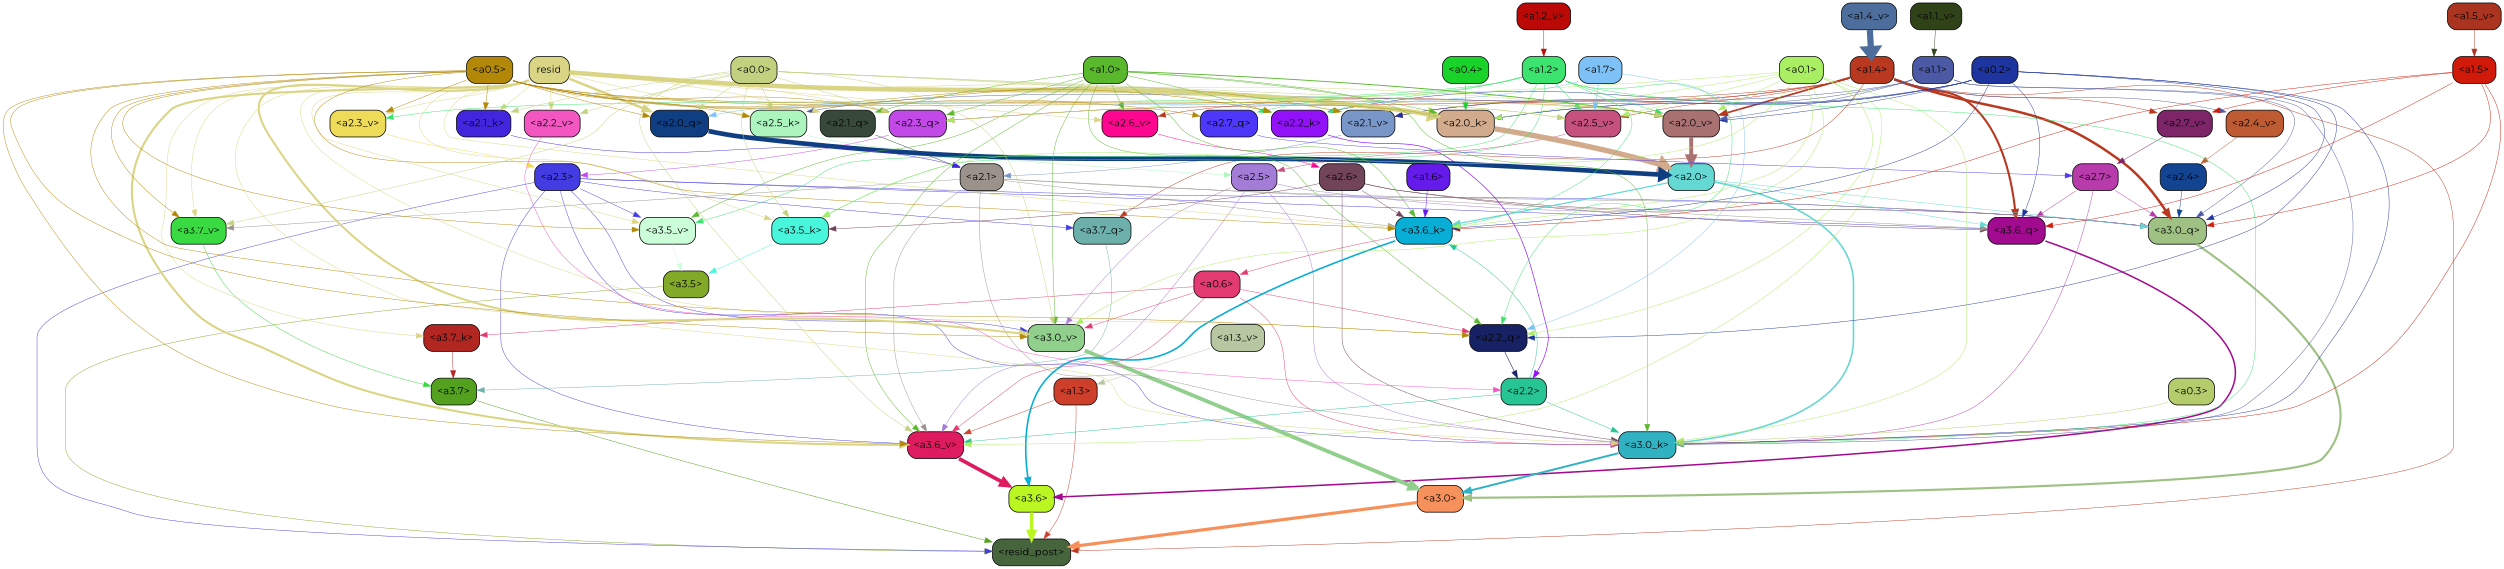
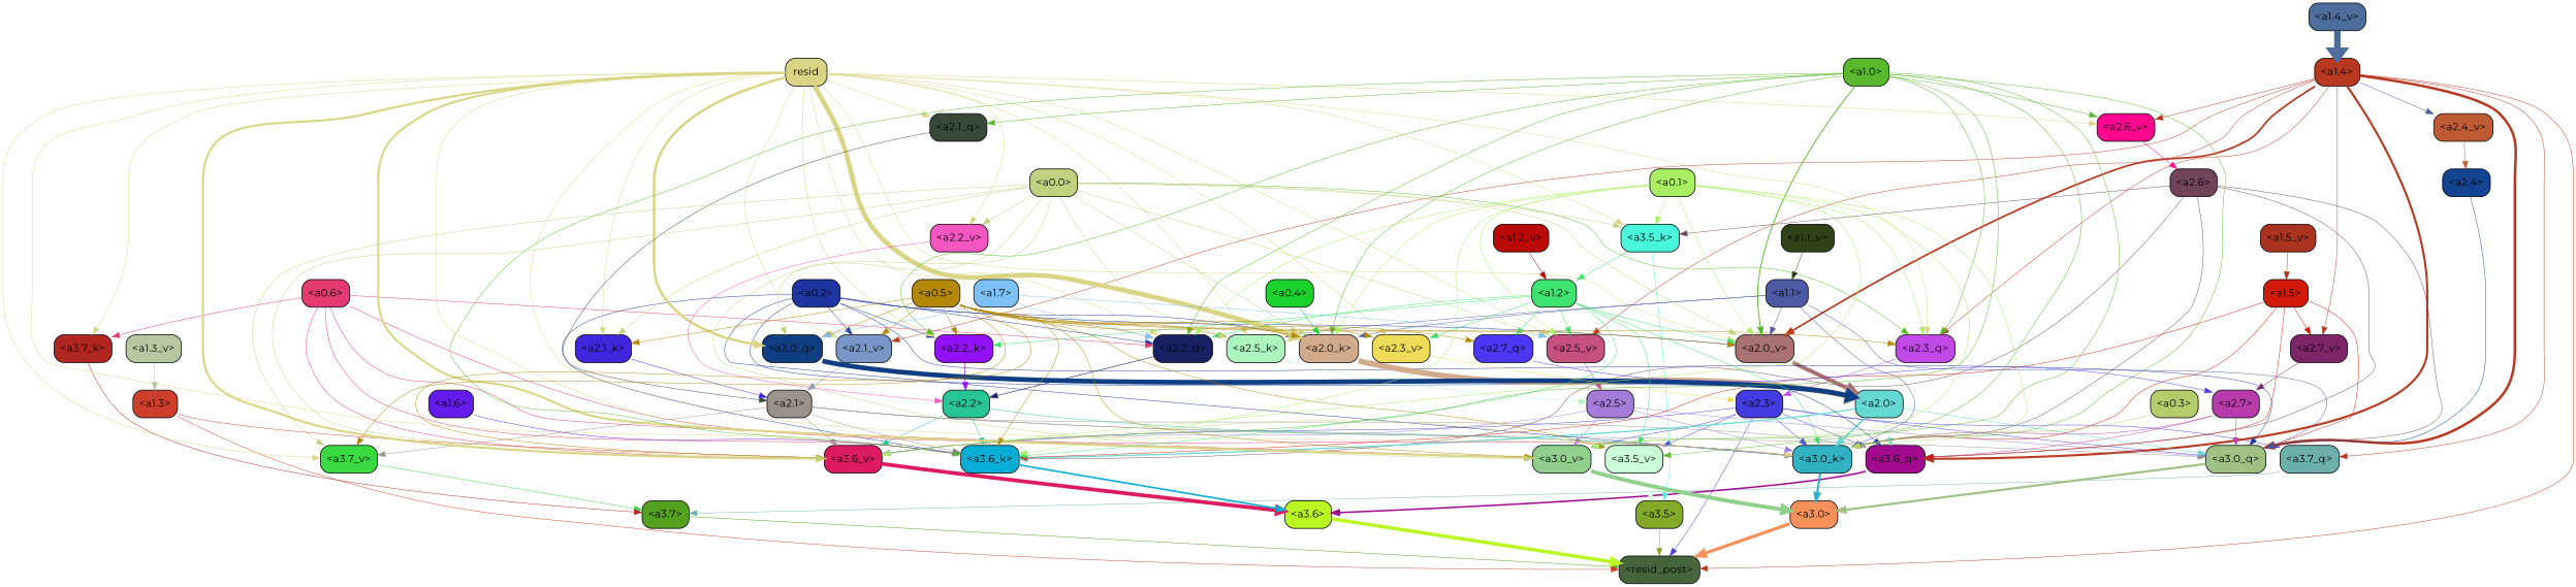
  strict digraph {
    fontname=Montserrat
    splines=true
    node [color=black fontname=Montserrat shape=box style="filled, rounded"]
    edge [color="#dad584" fontname=Montserrat penwidth=0.6]
    "<a3.7>" [fillcolor="#54a01f"]
    "<resid_post>" [fillcolor="#46653d"]
    "<a3.6>" [fillcolor="#b9f622"]
    "<a3.5>" [fillcolor="#83a928"]
    "<a3.0>" [fillcolor="#f7915b"]
    "<a2.3>" [fillcolor="#443ce3"]
    "<a3.7_q>" [fillcolor="#6cafab"]
    "<a3.6_q>" [fillcolor="#a20a90"]
    "<a3.0_q>" [fillcolor="#9fc184"]
    "<a3.0_k>" [fillcolor="#30b2c3"]
    "<a3.6_v>" [fillcolor="#dd1b5e"]
    "<a3.5_v>" [fillcolor="#cbfdd8"]
    "<a3.0_v>" [fillcolor="#91cf8d"]
    "<a1.4>" [fillcolor="#b83820"]
    "<a2.3_q>" [fillcolor="#c249e8"]
    "<a2.7_v>" [fillcolor="#7e2569"]
    "<a2.6_v>" [fillcolor="#fe068f"]
    "<a2.5_v>" [fillcolor="#c6517f"]
    "<a2.4_v>" [fillcolor="#bf5b33"]
    "<a2.1_v>" [fillcolor="#7996c9"]
    "<a2.0_v>" [fillcolor="#a97172"]
    "<a2.7>" [fillcolor="#b83bab"]
    "<a2.6>" [fillcolor="#72445a"]
    "<a2.5>" [fillcolor="#a37cd7"]
    "<a2.4>" [fillcolor="#124492"]
    "<a2.1>" [fillcolor="#9b938b"]
    "<a2.0>" [fillcolor="#65d8d4"]
    "<a3.6_k>" [fillcolor="#08aed6"]
    "<a3.5_k>" [fillcolor="#48f6dc"]
    "<a3.7_v>" [fillcolor="#39da42"]
    "<a1.3>" [fillcolor="#cd3f2a"]
    "<a3.7_k>" [fillcolor="#b22621"]
    "<a1.5>" [fillcolor="#d11a0a"]
    "<a0.2>" [fillcolor="#1e359f"]
    "<a2.2_q>" [fillcolor="#172265"]
    "<a2.2_k>" [fillcolor="#9211f9"]
    "<a2.0_k>" [fillcolor="#d2aa8c"]
    "<a2.2>" [fillcolor="#27c594"]
    "<a1.1>" [fillcolor="#4c5aa5"]
    "<a2.5_k>" [fillcolor="#adf5be"]
    "<a0.6>" [fillcolor="#e23a71"]
    n42 [fillcolor="#dad584" label=resid]
    "<a2.1_q>" [fillcolor="#374a3a"]
    "<a2.0_q>" [fillcolor="#0f3e82"]
    "<a2.1_k>" [fillcolor="#4126de"]
    "<a2.3_v>" [fillcolor="#eedb57"]
    "<a2.2_v>" [fillcolor="#f355c1"]
    "<a1.6>" [fillcolor="#651be9"]
    "<a1.2>" [fillcolor="#3de36f"]
    "<a2.7_q>" [fillcolor="#4d37f8"]
    "<a1.0>" [fillcolor="#59b82c"]
    "<a0.5>" [fillcolor="#b38808"]
    "<a0.1>" [fillcolor="#a9ee63"]
    "<a0.0>" [fillcolor="#c1d180"]
    "<a0.3>" [fillcolor="#b4cc6b"]
    "<a1.7>" [fillcolor="#7ec1f6"]
    "<a0.4>" [fillcolor="#19d32a"]
    "<a1.5_v>" [fillcolor="#ab3420"]
    "<a1.4_v>" [fillcolor="#4d6e9c"]
    "<a1.3_v>" [fillcolor="#b6c7a1"]
    "<a1.2_v>" [fillcolor="#ba0906"]
    "<a1.1_v>" [fillcolor="#304218"]
    "<a3.7>" -> "<resid_post>" [color="#54a01f" penwidth=0.6239100098609924]
    "<a3.6>" -> "<resid_post>" [color="#b9f622" penwidth=4.569062113761902]
    "<a3.5>" -> "<resid_post>" [color="#83a928"]
    "<a3.0>" -> "<resid_post>" [color="#f7915b" penwidth=4.283544182777405]
    "<a2.3>" -> "<resid_post>" [color="#443ce3"]
    "<a2.3>" -> "<a3.7_q>" [color="#443ce3"]
    "<a2.3>" -> "<a3.6_q>" [color="#443ce3"]
    "<a2.3>" -> "<a3.0_q>" [color="#443ce3"]
    "<a2.3>" -> "<a3.0_k>" [color="#443ce3"]
    "<a2.3>" -> "<a3.6_v>" [color="#443ce3"]
    "<a2.3>" -> "<a3.5_v>" [color="#443ce3"]
    "<a2.3>" -> "<a3.0_v>" [color="#443ce3"]
    "<a3.7_q>" -> "<a3.7>" [color="#6cafab"]
    "<a3.6_q>" -> "<a3.6>" [color="#a20a90" penwidth=2.0347584784030914]
    "<a3.0_q>" -> "<a3.0>" [color="#9fc184" penwidth=2.8635367155075073]
    "<a3.0_k>" -> "<a3.0>" [color="#30b2c3" penwidth=2.632905662059784]
    "<a3.6_v>" -> "<a3.6>" [color="#dd1b5e" penwidth=4.981305837631226]
    "<a3.5_v>" -> "<a3.5>" [color="#cbfdd8"]
    "<a3.0_v>" -> "<a3.0>" [color="#91cf8d" penwidth=5.168330669403076]
    "<a1.4>" -> "<resid_post>" [color="#b83820"]
    "<a1.4>" -> "<a3.7_q>" [color="#b83820"]
    "<a1.4>" -> "<a3.6_q>" [color="#b83820" penwidth=2.7934007048606873]
    "<a1.4>" -> "<a3.0_q>" [color="#b83820" penwidth=3.340754985809326]
    "<a1.4>" -> "<a2.3_q>" [color="#b83820"]
    "<a1.4>" -> "<a2.7_v>" [color="#b83820"]
    "<a1.4>" -> "<a2.6_v>" [color="#b83820"]
    "<a1.4>" -> "<a2.5_v>" [color="#b83820"]
    "<a1.4>" -> "<a2.4_v>" [color="#4c5aa5"]
    "<a1.4>" -> "<a2.1_v>" [color="#b83820"]
    "<a1.4>" -> "<a2.0_v>" [color="#b83820" penwidth=2.268759250640869]
    "<a2.3_q>" -> "<a2.3>" [color="#c249e8"]
    "<a2.7_v>" -> "<a2.7>" [color="#7e2569"]
    "<a2.6_v>" -> "<a2.6>" [color="#fe068f"]
    "<a2.5_v>" -> "<a2.5>" [color="#c6517f"]
    "<a2.4_v>" -> "<a2.4>" [color="#bf5b33"]
    "<a2.1_v>" -> "<a2.1>" [color="#7996c9"]
    "<a2.0_v>" -> "<a2.0>" [color="#a97172" penwidth=5.231471925973892]
    "<a2.7>" -> "<a3.6_q>" [color="#b83bab"]
    "<a2.7>" -> "<a3.0_q>" [color="#b83bab"]
    "<a2.7>" -> "<a3.0_k>" [color="#b83bab"]
    "<a2.6>" -> "<a3.6_q>" [color="#72445a"]
    "<a2.6>" -> "<a3.0_q>" [color="#72445a"]
    "<a2.6>" -> "<a3.0_k>" [color="#72445a"]
    "<a2.6>" -> "<a3.6_k>" [color="#72445a"]
    "<a2.6>" -> "<a3.5_k>" [color="#72445a"]
    "<a2.5>" -> "<a3.0_q>" [color="#a37cd7"]
    "<a2.5>" -> "<a3.0_k>" [color="#a37cd7"]
    "<a2.5>" -> "<a3.6_v>" [color="#a37cd7"]
    "<a2.5>" -> "<a3.0_v>" [color="#a37cd7"]
    "<a2.4>" -> "<a3.0_q>" [color="#124492"]
    "<a2.1>" -> "<a3.6_q>" [color="#9b938b"]
    "<a2.1>" -> "<a3.0_q>" [color="#9b938b"]
    "<a2.1>" -> "<a3.0_k>" [color="#9b938b"]
    "<a2.1>" -> "<a3.6_v>" [color="#9b938b"]
    "<a2.1>" -> "<a3.6_k>" [color="#9b938b"]
    "<a2.1>" -> "<a3.7_v>" [color="#9b938b"]
    "<a2.0>" -> "<a3.6_q>" [color="#65d8d4"]
    "<a2.0>" -> "<a3.0_q>" [color="#65d8d4"]
    "<a2.0>" -> "<a3.0_k>" [color="#65d8d4" penwidth=2.161143198609352]
    "<a2.0>" -> "<a3.6_k>" [color="#65d8d4" penwidth=1.6382827460765839]
    "<a3.6_k>" -> "<a3.6>" [color="#08aed6" penwidth=2.1760786175727844]
    "<a3.5_k>" -> "<a3.5>" [color="#48f6dc"]
    "<a3.7_v>" -> "<a3.7>" [color="#39da42"]
    "<a1.3>" -> "<resid_post>" [color="#cd3f2a"]
    "<a1.3>" -> "<a3.6_v>" [color="#cd3f2a"]
    "<a3.7_k>" -> "<a3.7>" [color="#b22621"]
    "<a1.5>" -> "<a3.6_q>" [color="#d11a0a"]
    "<a1.5>" -> "<a3.0_q>" [color="#d11a0a"]
    "<a1.5>" -> "<a3.0_k>" [color="#d11a0a"]
    "<a1.5>" -> "<a2.7_v>" [color="#d11a0a"]
    "<a1.5>" -> "<a3.6_k>" [color="#d11a0a"]
    "<a0.2>" -> "<a3.6_q>" [color="#1e359f"]
    "<a0.2>" -> "<a3.0_q>" [color="#1e359f"]
    "<a0.2>" -> "<a3.0_k>" [color="#1e359f"]
    "<a0.2>" -> "<a2.1_v>" [color="#1e359f"]
    "<a0.2>" -> "<a2.0_v>" [color="#1e359f"]
    "<a0.2>" -> "<a3.6_k>" [color="#1e359f"]
    "<a0.2>" -> "<a2.2_q>" [color="#1e359f"]
    "<a0.2>" -> "<a2.2_k>" [color="#1e359f"]
    "<a0.2>" -> "<a2.0_k>" [color="#1e359f"]
    "<a2.2_q>" -> "<a2.2>" [color="#172265" penwidth=0.7553567886352539]
    "<a2.2_k>" -> "<a2.2>" [color="#9211f9" penwidth=0.8854708671569824]
    "<a2.0_k>" -> "<a2.0>" [color="#d2aa8c" penwidth=7.231504917144775]
    "<a2.2>" -> "<a3.0_k>" [color="#27c594"]
    "<a2.2>" -> "<a3.6_v>" [color="#27c594"]
    "<a2.2>" -> "<a3.6_k>" [color="#27c594"]
    "<a1.1>" -> "<a3.0_q>" [color="#4c5aa5"]
    "<a1.1>" -> "<a3.0_k>" [color="#4c5aa5"]
    "<a1.1>" -> "<a2.0_v>" [color="#4c5aa5"]
    "<a1.1>" -> "<a2.0_k>" [color="#4c5aa5"]
    "<a1.1>" -> "<a2.5_k>" [color="#4c5aa5"]
    "<a2.5_k>" -> "<a2.5>" [color="#adf5be"]
    "<a0.6>" -> "<a3.0_k>" [color="#e23a71"]
    "<a0.6>" -> "<a3.6_v>" [color="#e23a71"]
    "<a0.6>" -> "<a3.0_v>" [color="#e23a71"]
-   "<a3.6_k>" -> "<a0.6>" [color="#e23a71"]
+   "<a0.6>" -> "<a3.6_k>" [color="#e23a71"]
    "<a0.6>" -> "<a3.7_k>" [color="#e23a71"]
    "<a0.6>" -> "<a2.2_q>" [color="#e23a71"]
    n42 -> "<a3.0_k>"
    n42 -> "<a3.6_v>" [penwidth=2.7825746536254883]
    n42 -> "<a3.5_v>"
    n42 -> "<a3.0_v>" [penwidth=2.6950180530548096]
    n42 -> "<a2.3_q>"
    n42 -> "<a2.6_v>"
    n42 -> "<a2.5_v>"
    n42 -> "<a2.1_v>"
    n42 -> "<a2.0_v>"
    n42 -> "<a3.6_k>"
    n42 -> "<a3.5_k>"
    n42 -> "<a3.7_v>"
    n42 -> "<a3.7_k>"
    n42 -> "<a2.2_q>"
    n42 -> "<a2.2_k>" [penwidth=0.6698317527770996]
    n42 -> "<a2.0_k>" [penwidth=6.12570995092392]
    n42 -> "<a2.5_k>"
    n42 -> "<a2.1_q>"
    n42 -> "<a2.0_q>" [penwidth=3.305941343307495]
    n42 -> "<a2.1_k>"
    n42 -> "<a2.3_v>"
    n42 -> "<a2.2_v>"
    "<a2.1_q>" -> "<a2.1>" [color="#374a3a"]
    "<a2.0_q>" -> "<a2.0>" [color="#0f3e82" penwidth=6.256794691085815]
    "<a2.1_k>" -> "<a2.1>" [color="#4126de"]
    "<a2.3_v>" -> "<a2.3>" [color="#eedb57"]
    "<a2.2_v>" -> "<a2.2>" [color="#f355c1"]
    "<a1.6>" -> "<a3.6_k>" [color="#651be9"]
    "<a1.2>" -> "<a3.0_k>" [color="#3de36f"]
    "<a1.2>" -> "<a3.5_v>" [color="#3de36f"]
    "<a1.2>" -> "<a2.5_v>" [color="#3de36f"]
    "<a1.2>" -> "<a2.0_v>" [color="#3de36f"]
    "<a1.2>" -> "<a3.6_k>" [color="#3de36f"]
-   "<a1.2>" -> "<a3.5_k>" [color="#3de36f"]
+   "<a3.5_k>" -> "<a1.2>" [color="#3de36f"]
    "<a1.2>" -> "<a2.2_q>" [color="#3de36f"]
    "<a1.2>" -> "<a2.2_k>" [color="#3de36f"]
    "<a1.2>" -> "<a2.3_v>" [color="#3de36f"]
    "<a1.2>" -> "<a2.7_q>" [color="#3de36f"]
    "<a2.7_q>" -> "<a2.7>" [color="#4d37f8"]
    "<a1.0>" -> "<a3.0_k>" [color="#59b82c"]
    "<a1.0>" -> "<a3.6_v>" [color="#59b82c"]
    "<a1.0>" -> "<a3.5_v>" [color="#59b82c"]
    "<a1.0>" -> "<a3.0_v>" [color="#59b82c"]
    "<a1.0>" -> "<a2.3_q>" [color="#59b82c"]
    "<a1.0>" -> "<a2.6_v>" [color="#59b82c"]
    "<a1.0>" -> "<a2.0_v>" [color="#59b82c" penwidth=1.2213096618652344]
    "<a1.0>" -> "<a3.6_k>" [color="#59b82c"]
    "<a1.0>" -> "<a2.2_q>" [color="#59b82c"]
    "<a1.0>" -> "<a2.2_k>" [color="#59b82c"]
    "<a1.0>" -> "<a2.0_k>" [color="#59b82c"]
    "<a1.0>" -> "<a2.1_q>" [color="#59b82c"]
    "<a0.5>" -> "<a3.6_v>" [color="#b38808"]
    "<a0.5>" -> "<a3.5_v>" [color="#b38808"]
    "<a0.5>" -> "<a3.0_v>" [color="#b38808"]
    "<a0.5>" -> "<a2.3_q>" [color="#b38808"]
    "<a0.5>" -> "<a2.1_v>" [color="#b38808"]
    "<a0.5>" -> "<a2.0_v>" [color="#b38808"]
    "<a0.5>" -> "<a3.6_k>" [color="#b38808"]
    "<a0.5>" -> "<a3.7_v>" [color="#b38808"]
    "<a0.5>" -> "<a2.2_q>" [color="#b38808"]
    "<a0.5>" -> "<a2.2_k>" [color="#b38808"]
    "<a0.5>" -> "<a2.0_k>" [color="#b38808" penwidth=0.6900839805603027]
    "<a0.5>" -> "<a2.5_k>" [color="#b38808"]
    "<a0.5>" -> "<a2.0_q>" [color="#b38808"]
    "<a0.5>" -> "<a2.1_k>" [color="#b38808"]
    "<a0.5>" -> "<a2.3_v>" [color="#b38808"]
    "<a0.5>" -> "<a2.7_q>" [color="#b38808"]
    "<a0.1>" -> "<a3.0_k>" [color="#a9ee63"]
    "<a0.1>" -> "<a3.6_v>" [color="#a9ee63"]
    "<a0.1>" -> "<a3.0_v>" [color="#a9ee63"]
    "<a0.1>" -> "<a2.3_q>" [color="#a9ee63"]
    "<a0.1>" -> "<a2.5_v>" [color="#a9ee63"]
    "<a0.1>" -> "<a2.0_v>" [color="#a9ee63"]
    "<a0.1>" -> "<a3.6_k>" [color="#a9ee63"]
    "<a0.1>" -> "<a3.5_k>" [color="#a9ee63"]
    "<a0.1>" -> "<a2.2_q>" [color="#a9ee63"]
    "<a0.1>" -> "<a2.0_k>" [color="#a9ee63"]
    "<a0.0>" -> "<a3.6_v>" [color="#c1d180"]
    "<a0.0>" -> "<a3.0_v>" [color="#c1d180"]
-   "<a0.0>" -> "<a2.3_q>" [color="#c1d180"]
+   "<a0.0>" -> "<a2.3_q>" [color="#59b82c"]
    "<a0.0>" -> "<a2.5_v>" [color="#c1d180"]
    "<a0.0>" -> "<a2.0_v>" [color="#c1d180"]
    "<a0.0>" -> "<a3.5_k>" [color="#c1d180"]
    "<a0.0>" -> "<a3.7_v>" [color="#c1d180"]
    "<a0.0>" -> "<a2.0_k>" [color="#c1d180"]
    "<a0.0>" -> "<a2.5_k>" [color="#c1d180"]
    "<a0.0>" -> "<a2.0_q>" [color="#c1d180"]
    "<a0.0>" -> "<a2.1_k>" [color="#c1d180"]
    "<a0.0>" -> "<a2.2_v>" [color="#c1d180"]
    "<a0.3>" -> "<a3.0_k>" [color="#b4cc6b"]
    "<a1.7>" -> "<a2.5_v>" [color="#7ec1f6"]
    "<a1.7>" -> "<a2.2_q>" [color="#7ec1f6"]
    "<a1.7>" -> "<a2.0_q>" [color="#7ec1f6"]
    "<a0.4>" -> "<a2.0_k>" [color="#19d32a"]
    "<a1.5_v>" -> "<a1.5>" [color="#ab3420"]
    "<a1.4_v>" -> "<a1.4>" [color="#4d6e9c" penwidth=8.36684274673462]
    "<a1.3_v>" -> "<a1.3>" [color="#b6c7a1"]
    "<a1.2_v>" -> "<a1.2>" [color="#ba0906"]
    "<a1.1_v>" -> "<a1.1>" [color="#304218"]
  }
